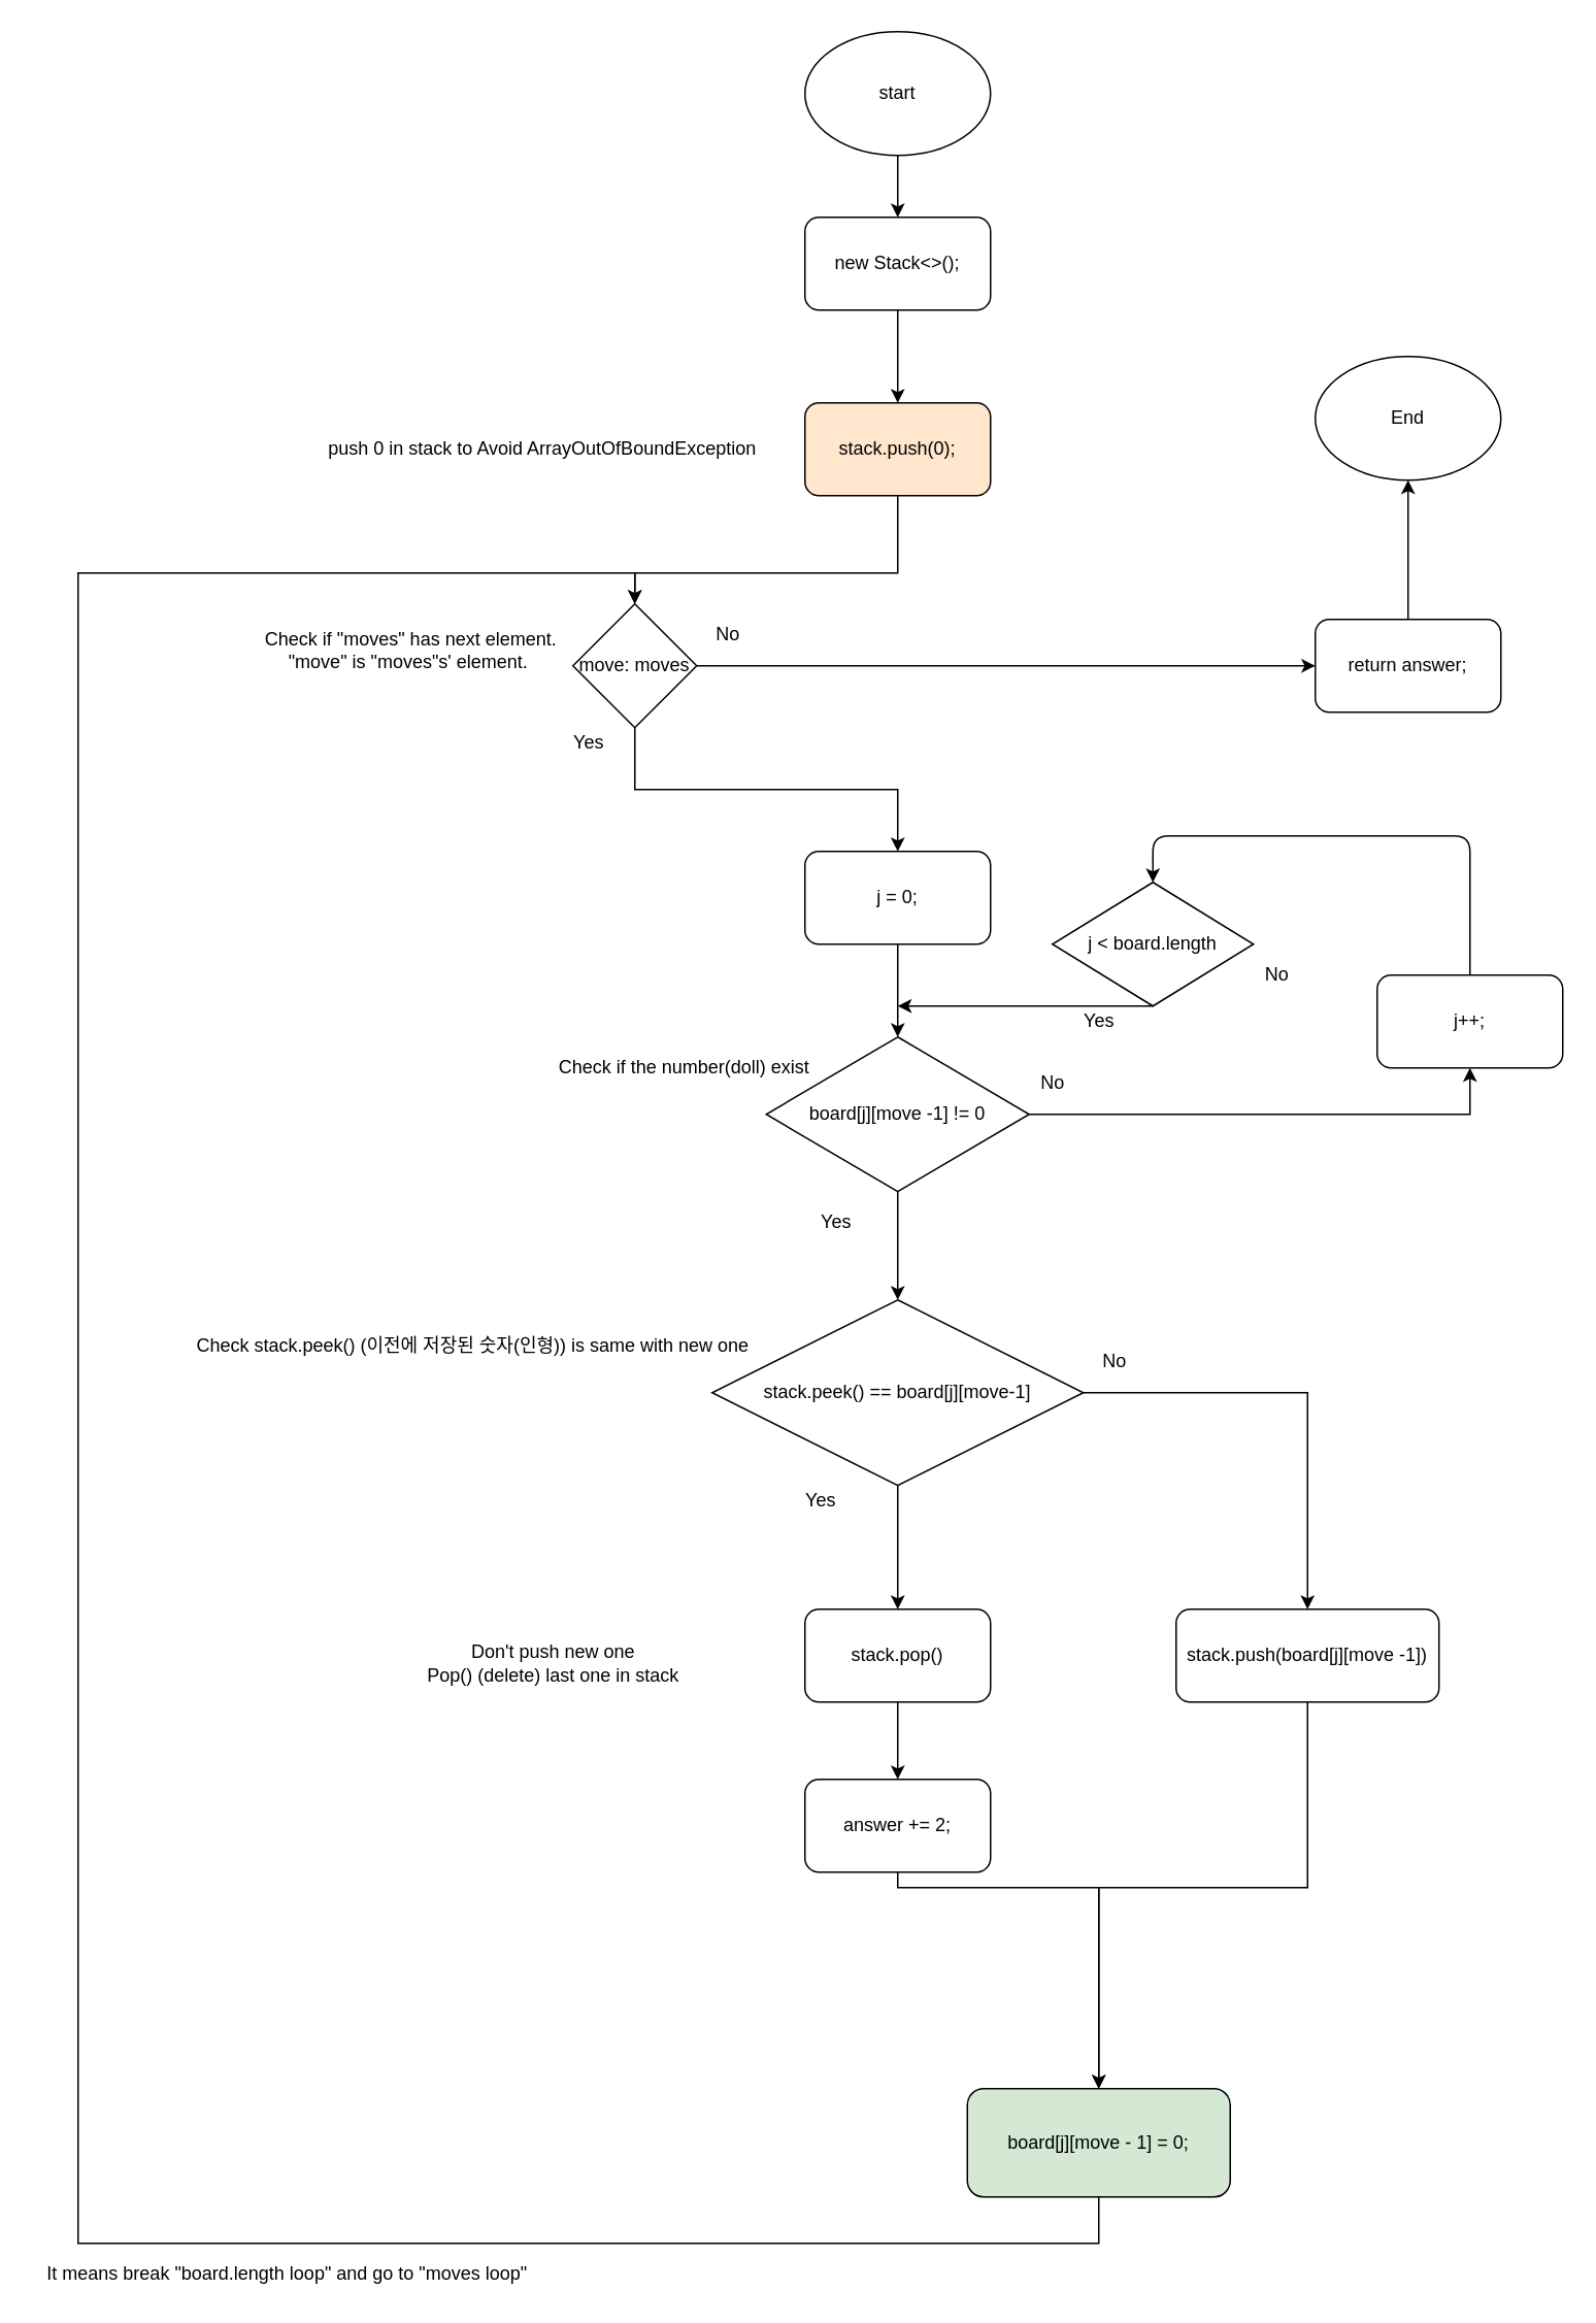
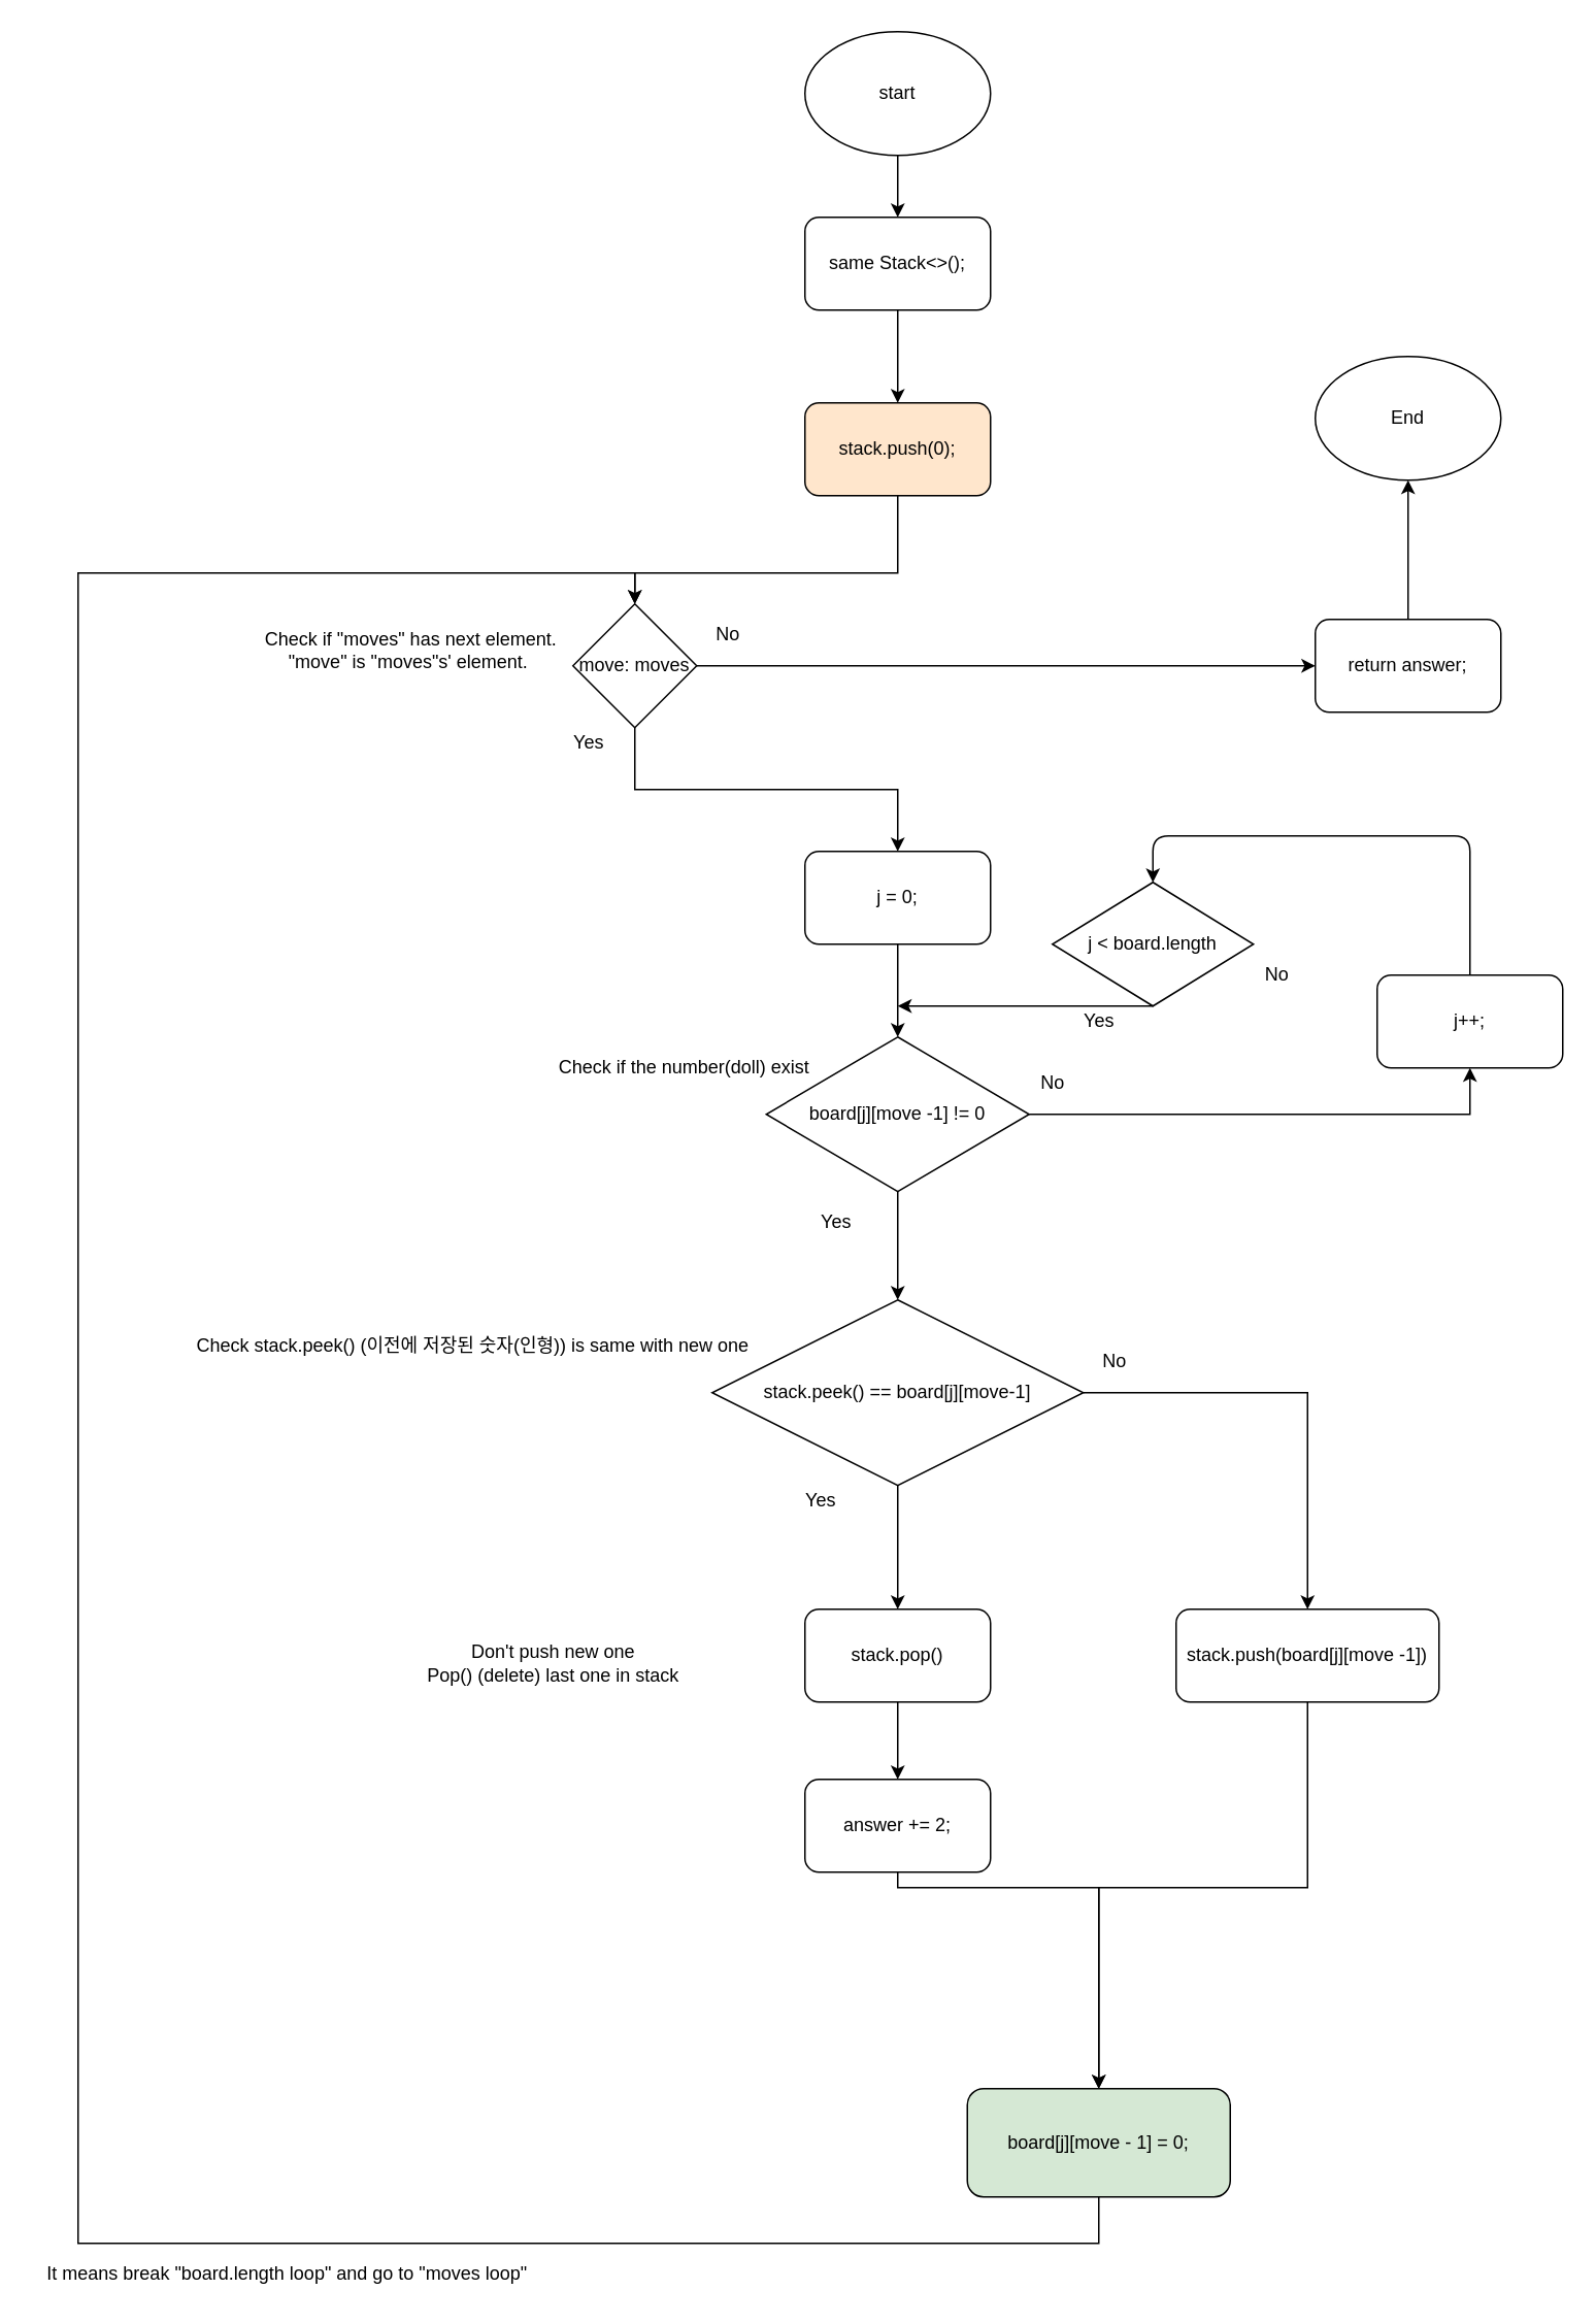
  <mxCell id="0" />
  <mxCell id="1" parent="0" />
  <mxCell id="2" value="" style="edgeStyle=orthogonalEdgeStyle;rounded=0;orthogonalLoop=1;jettySize=auto;html=1;" edge="1" parent="1" source="3" target="5"><mxGeometry relative="1" as="geometry" /></mxCell>
  <mxCell id="3" value="start" style="ellipse;whiteSpace=wrap;html=1;" vertex="1" parent="1"><mxGeometry x="520" y="20" width="120" height="80" as="geometry" /></mxCell>
  <mxCell id="4" value="" style="edgeStyle=orthogonalEdgeStyle;rounded=0;orthogonalLoop=1;jettySize=auto;html=1;" edge="1" parent="1" source="5" target="7"><mxGeometry relative="1" as="geometry" /></mxCell>
- <mxCell id="5" value="new Stack&amp;lt;&amp;gt;();" style="rounded=1;whiteSpace=wrap;html=1;" vertex="1" parent="1"><mxGeometry x="520" y="140" width="120" height="60" as="geometry" /></mxCell>
+ <mxCell id="5" value="same Stack&amp;lt;&amp;gt;();" style="rounded=1;whiteSpace=wrap;html=1;" vertex="1" parent="1"><mxGeometry x="520" y="140" width="120" height="60" as="geometry" /></mxCell>
  <mxCell id="6" style="edgeStyle=orthogonalEdgeStyle;rounded=0;orthogonalLoop=1;jettySize=auto;html=1;entryX=0.5;entryY=0;entryDx=0;entryDy=0;" edge="1" parent="1" source="7" target="39"><mxGeometry relative="1" as="geometry"><Array as="points"><mxPoint x="580" y="370" /><mxPoint x="410" y="370" /></Array></mxGeometry></mxCell>
  <mxCell id="7" value="stack.push(0);" style="rounded=1;whiteSpace=wrap;html=1;fillColor=#ffe6cc;" vertex="1" parent="1"><mxGeometry x="520" y="260" width="120" height="60" as="geometry" /></mxCell>
- <mxCell id="8" value="push 0 in stack to Avoid ArrayOutOfBoundException" style="text;html=1;align=center;verticalAlign=middle;resizable=0;points=[];autosize=1;" vertex="1" parent="1"><mxGeometry x="205" y="280" width="290" height="20" as="geometry" /></mxCell>
  <mxCell id="9" value="" style="edgeStyle=orthogonalEdgeStyle;rounded=0;orthogonalLoop=1;jettySize=auto;html=1;" edge="1" parent="1" source="10" target="13"><mxGeometry relative="1" as="geometry" /></mxCell>
  <mxCell id="10" value="j = 0;" style="rounded=1;whiteSpace=wrap;html=1;" vertex="1" parent="1"><mxGeometry x="520" y="550" width="120" height="60" as="geometry" /></mxCell>
  <mxCell id="11" value="" style="edgeStyle=orthogonalEdgeStyle;rounded=0;orthogonalLoop=1;jettySize=auto;html=1;entryX=0.5;entryY=1;entryDx=0;entryDy=0;" edge="1" parent="1" source="13" target="17"><mxGeometry relative="1" as="geometry"><mxPoint x="760" y="690" as="targetPoint" /></mxGeometry></mxCell>
  <mxCell id="12" value="" style="edgeStyle=orthogonalEdgeStyle;rounded=0;orthogonalLoop=1;jettySize=auto;html=1;" edge="1" parent="1" source="13" target="25"><mxGeometry relative="1" as="geometry" /></mxCell>
  <mxCell id="13" value="board[j][move -1] != 0" style="rhombus;whiteSpace=wrap;html=1;" vertex="1" parent="1"><mxGeometry x="495" y="670" width="170" height="100" as="geometry" /></mxCell>
  <mxCell id="14" value="No" style="text;html=1;align=center;verticalAlign=middle;resizable=0;points=[];autosize=1;" vertex="1" parent="1"><mxGeometry x="665" y="690" width="30" height="20" as="geometry" /></mxCell>
  <mxCell id="15" value="Yes" style="text;html=1;align=center;verticalAlign=middle;resizable=0;points=[];autosize=1;" vertex="1" parent="1"><mxGeometry x="520" y="780" width="40" height="20" as="geometry" /></mxCell>
  <mxCell id="16" value="&amp;nbsp;Check if the number(doll) exist" style="text;html=1;align=center;verticalAlign=middle;resizable=0;points=[];autosize=1;" vertex="1" parent="1"><mxGeometry x="350" y="680" width="180" height="20" as="geometry" /></mxCell>
  <mxCell id="17" value="j++;" style="rounded=1;whiteSpace=wrap;html=1;" vertex="1" parent="1"><mxGeometry x="890" y="630" width="120" height="60" as="geometry" /></mxCell>
  <mxCell id="18" value="j &amp;lt; board.length" style="rhombus;whiteSpace=wrap;html=1;" vertex="1" parent="1"><mxGeometry x="680" y="570" width="130" height="80" as="geometry" /></mxCell>
  <mxCell id="19" value="No" style="text;html=1;align=center;verticalAlign=middle;resizable=0;points=[];autosize=1;" vertex="1" parent="1"><mxGeometry x="810" y="620" width="30" height="20" as="geometry" /></mxCell>
  <mxCell id="20" value="Yes" style="text;html=1;align=center;verticalAlign=middle;resizable=0;points=[];autosize=1;" vertex="1" parent="1"><mxGeometry x="690" y="650" width="40" height="20" as="geometry" /></mxCell>
  <mxCell id="21" value="" style="endArrow=classic;html=1;exitX=0.5;exitY=0;exitDx=0;exitDy=0;entryX=0.5;entryY=0;entryDx=0;entryDy=0;" edge="1" parent="1" source="17" target="18"><mxGeometry width="50" height="50" relative="1" as="geometry"><mxPoint x="890" y="560" as="sourcePoint" /><mxPoint x="940" y="510" as="targetPoint" /><Array as="points"><mxPoint x="950" y="540" /><mxPoint x="745" y="540" /></Array></mxGeometry></mxCell>
  <mxCell id="22" value="" style="endArrow=classic;html=1;exitX=0.5;exitY=1;exitDx=0;exitDy=0;" edge="1" parent="1" source="18"><mxGeometry width="50" height="50" relative="1" as="geometry"><mxPoint x="840" y="490" as="sourcePoint" /><mxPoint x="580" y="650" as="targetPoint" /></mxGeometry></mxCell>
  <mxCell id="23" value="" style="edgeStyle=orthogonalEdgeStyle;rounded=0;orthogonalLoop=1;jettySize=auto;html=1;" edge="1" parent="1" source="25" target="30"><mxGeometry relative="1" as="geometry" /></mxCell>
  <mxCell id="24" style="edgeStyle=orthogonalEdgeStyle;rounded=0;orthogonalLoop=1;jettySize=auto;html=1;exitX=1;exitY=0.5;exitDx=0;exitDy=0;entryX=0.5;entryY=0;entryDx=0;entryDy=0;" edge="1" parent="1" source="25" target="35"><mxGeometry relative="1" as="geometry" /></mxCell>
  <mxCell id="25" value="stack.peek() == board[j][move-1]" style="rhombus;whiteSpace=wrap;html=1;" vertex="1" parent="1"><mxGeometry x="460" y="840" width="240" height="120" as="geometry" /></mxCell>
  <mxCell id="26" value="No" style="text;html=1;align=center;verticalAlign=middle;resizable=0;points=[];autosize=1;" vertex="1" parent="1"><mxGeometry x="705" y="870" width="30" height="20" as="geometry" /></mxCell>
  <mxCell id="27" value="Check stack.peek() (이전에 저장된 숫자(인형)) is same with new one" style="text;html=1;align=center;verticalAlign=middle;resizable=0;points=[];autosize=1;" vertex="1" parent="1"><mxGeometry x="115" y="860" width="380" height="20" as="geometry" /></mxCell>
  <mxCell id="28" value="Yes" style="text;html=1;align=center;verticalAlign=middle;resizable=0;points=[];autosize=1;" vertex="1" parent="1"><mxGeometry x="510" y="960" width="40" height="20" as="geometry" /></mxCell>
  <mxCell id="29" value="" style="edgeStyle=orthogonalEdgeStyle;rounded=0;orthogonalLoop=1;jettySize=auto;html=1;" edge="1" parent="1" source="30" target="33"><mxGeometry relative="1" as="geometry" /></mxCell>
  <mxCell id="30" value="stack.pop()" style="rounded=1;whiteSpace=wrap;html=1;" vertex="1" parent="1"><mxGeometry x="520" y="1040" width="120" height="60" as="geometry" /></mxCell>
  <mxCell id="31" value="Don't push new one&lt;br&gt;Pop() (delete) last one in stack" style="text;html=1;strokeColor=none;fillColor=none;align=center;verticalAlign=middle;whiteSpace=wrap;rounded=0;" vertex="1" parent="1"><mxGeometry x="240" y="1050" width="235" height="50" as="geometry" /></mxCell>
  <mxCell id="32" style="edgeStyle=orthogonalEdgeStyle;rounded=0;orthogonalLoop=1;jettySize=auto;html=1;entryX=0.5;entryY=0;entryDx=0;entryDy=0;" edge="1" parent="1" source="33" target="37"><mxGeometry relative="1" as="geometry"><Array as="points"><mxPoint x="580" y="1220" /><mxPoint x="710" y="1220" /></Array></mxGeometry></mxCell>
  <mxCell id="33" value="answer += 2;" style="rounded=1;whiteSpace=wrap;html=1;" vertex="1" parent="1"><mxGeometry x="520" y="1150" width="120" height="60" as="geometry" /></mxCell>
  <mxCell id="34" style="edgeStyle=orthogonalEdgeStyle;rounded=0;orthogonalLoop=1;jettySize=auto;html=1;" edge="1" parent="1" source="35" target="37"><mxGeometry relative="1" as="geometry"><Array as="points"><mxPoint x="845" y="1220" /><mxPoint x="710" y="1220" /></Array></mxGeometry></mxCell>
  <mxCell id="35" value="stack.push(board[j][move -1])" style="rounded=1;whiteSpace=wrap;html=1;" vertex="1" parent="1"><mxGeometry x="760" y="1040" width="170" height="60" as="geometry" /></mxCell>
  <mxCell id="36" style="edgeStyle=orthogonalEdgeStyle;rounded=0;orthogonalLoop=1;jettySize=auto;html=1;exitX=0.5;exitY=1;exitDx=0;exitDy=0;entryX=0.5;entryY=0;entryDx=0;entryDy=0;" edge="1" parent="1" source="37" target="39"><mxGeometry relative="1" as="geometry"><mxPoint x="0" y="430" as="targetPoint" /><Array as="points"><mxPoint x="710" y="1450" /><mxPoint x="50" y="1450" /><mxPoint x="50" y="370" /><mxPoint x="410" y="370" /></Array></mxGeometry></mxCell>
  <mxCell id="37" value="board[j][move - 1] = 0;" style="rounded=1;whiteSpace=wrap;html=1;fillColor=#d5e8d4;" vertex="1" parent="1"><mxGeometry x="625" y="1350" width="170" height="70" as="geometry" /></mxCell>
  <mxCell id="38" style="edgeStyle=orthogonalEdgeStyle;rounded=0;orthogonalLoop=1;jettySize=auto;html=1;exitX=0.5;exitY=1;exitDx=0;exitDy=0;entryX=0.5;entryY=0;entryDx=0;entryDy=0;" edge="1" parent="1" source="39" target="10"><mxGeometry relative="1" as="geometry"><Array as="points"><mxPoint x="410" y="510" /><mxPoint x="580" y="510" /></Array></mxGeometry></mxCell>
  <mxCell id="39" value="move: moves" style="rhombus;whiteSpace=wrap;html=1;" vertex="1" parent="1"><mxGeometry x="370" y="390" width="80" height="80" as="geometry" /></mxCell>
  <mxCell id="40" value="Yes" style="text;html=1;align=center;verticalAlign=middle;resizable=0;points=[];autosize=1;" vertex="1" parent="1"><mxGeometry y="470" width="40" height="20" as="geometry" x="360" /></mxCell>
  <mxCell id="41" value="" style="endArrow=classic;html=1;exitX=1;exitY=0.5;exitDx=0;exitDy=0;entryX=0;entryY=0.5;entryDx=0;entryDy=0;" edge="1" parent="1" source="39" target="45"><mxGeometry width="50" height="50" relative="1" as="geometry"><mxPoint x="470" y="460" as="sourcePoint" /><mxPoint x="850" y="430" as="targetPoint" /></mxGeometry></mxCell>
  <mxCell id="42" value="No" style="text;html=1;align=center;verticalAlign=middle;resizable=0;points=[];autosize=1;" vertex="1" parent="1"><mxGeometry x="455" y="400" width="30" height="20" as="geometry" /></mxCell>
  <mxCell id="43" value="" style="edgeStyle=orthogonalEdgeStyle;rounded=0;orthogonalLoop=1;jettySize=auto;html=1;exitX=0.5;exitY=0;exitDx=0;exitDy=0;exitPerimeter=0;" edge="1" parent="1" source="45" target="44"><mxGeometry relative="1" as="geometry"><mxPoint x="910" y="390" as="sourcePoint" /></mxGeometry></mxCell>
  <mxCell id="44" value="End" style="ellipse;whiteSpace=wrap;html=1;" vertex="1" parent="1"><mxGeometry x="850" y="230" width="120" height="80" as="geometry" /></mxCell>
  <mxCell id="45" value="&lt;span&gt;return answer;&lt;/span&gt;" style="rounded=1;whiteSpace=wrap;html=1;" vertex="1" parent="1"><mxGeometry x="850" y="400" width="120" height="60" as="geometry" /></mxCell>
  <mxCell id="46" value="Check if &quot;moves&quot; has next element.&lt;br&gt;&quot;move&quot; is &quot;moves&quot;s' element.&amp;nbsp;" style="text;html=1;align=center;verticalAlign=middle;resizable=0;points=[];autosize=1;" vertex="1" parent="1"><mxGeometry x="165" y="405" width="200" height="30" as="geometry" /></mxCell>
  <mxCell id="47" value="It means break &quot;board.length loop&quot; and go to &quot;moves loop&quot;" style="text;html=1;align=center;verticalAlign=middle;resizable=0;points=[];autosize=1;" vertex="1" parent="1"><mxGeometry x="20" y="1460" width="330" height="20" as="geometry" /></mxCell>
